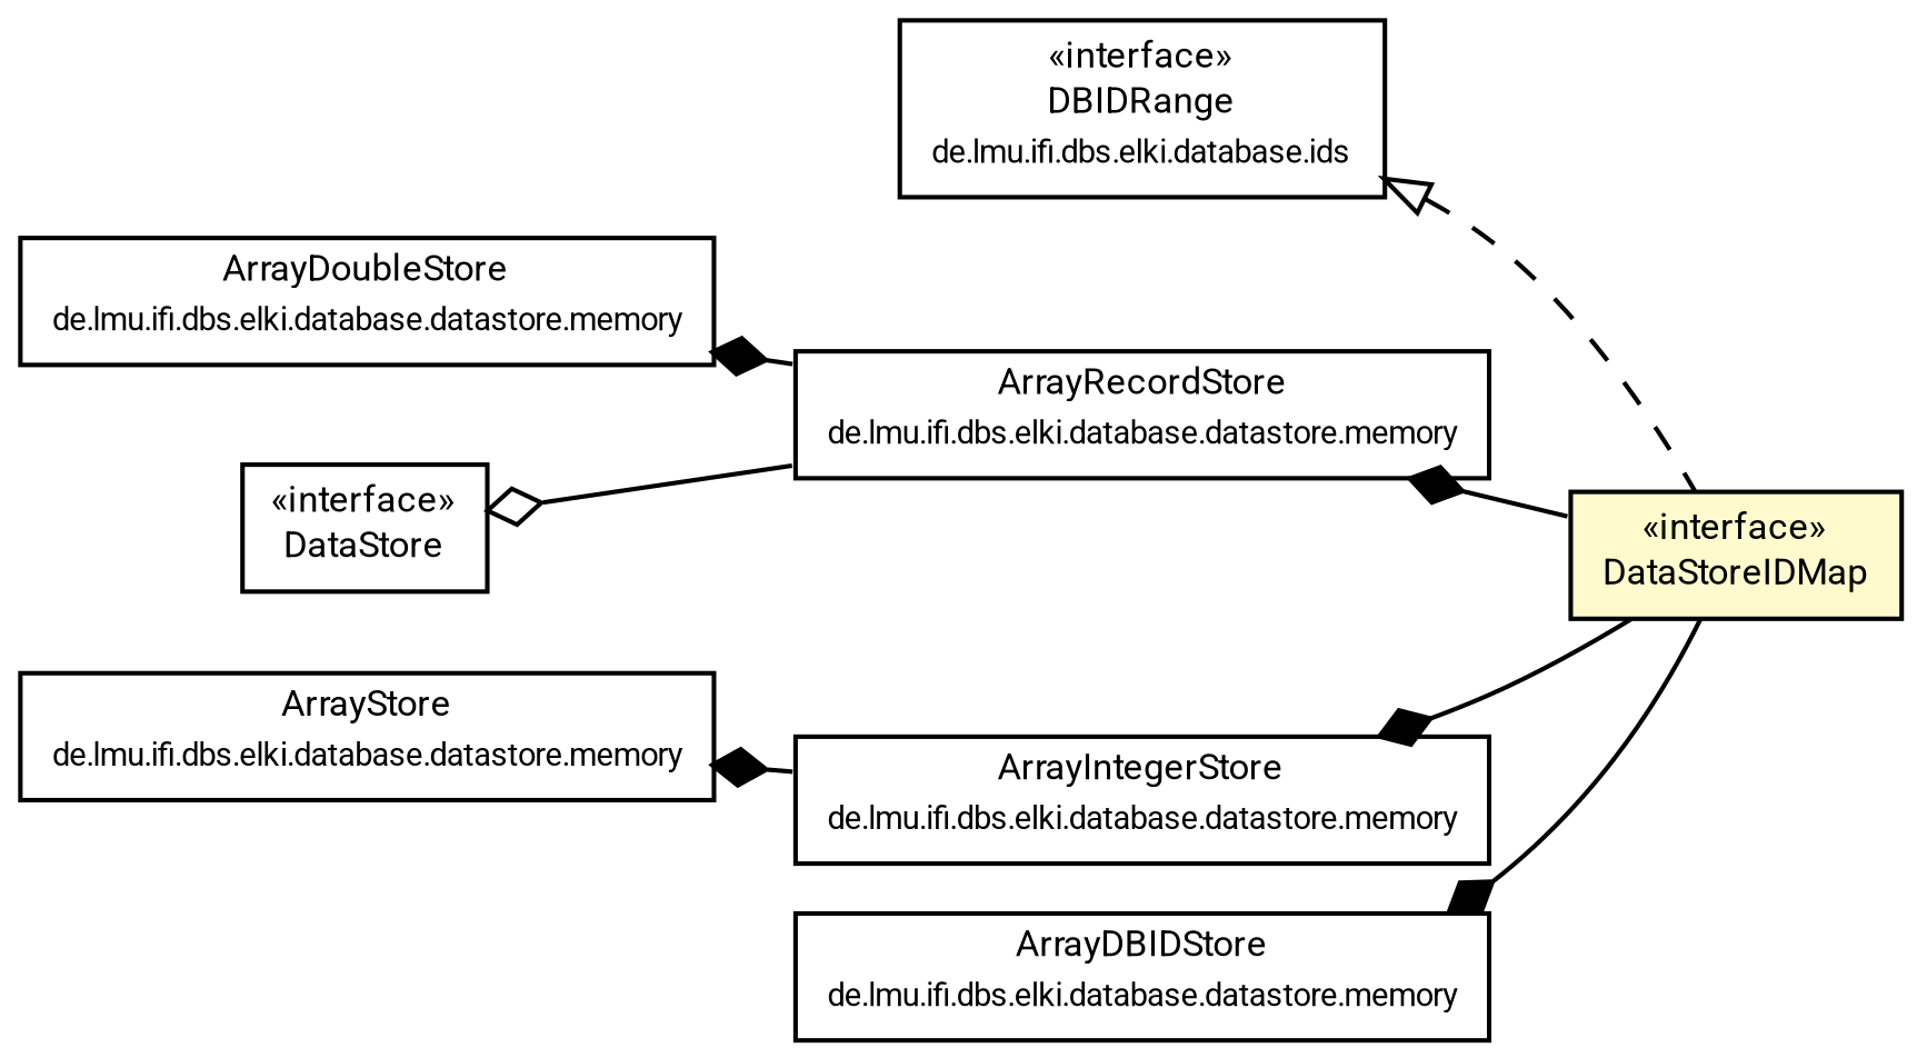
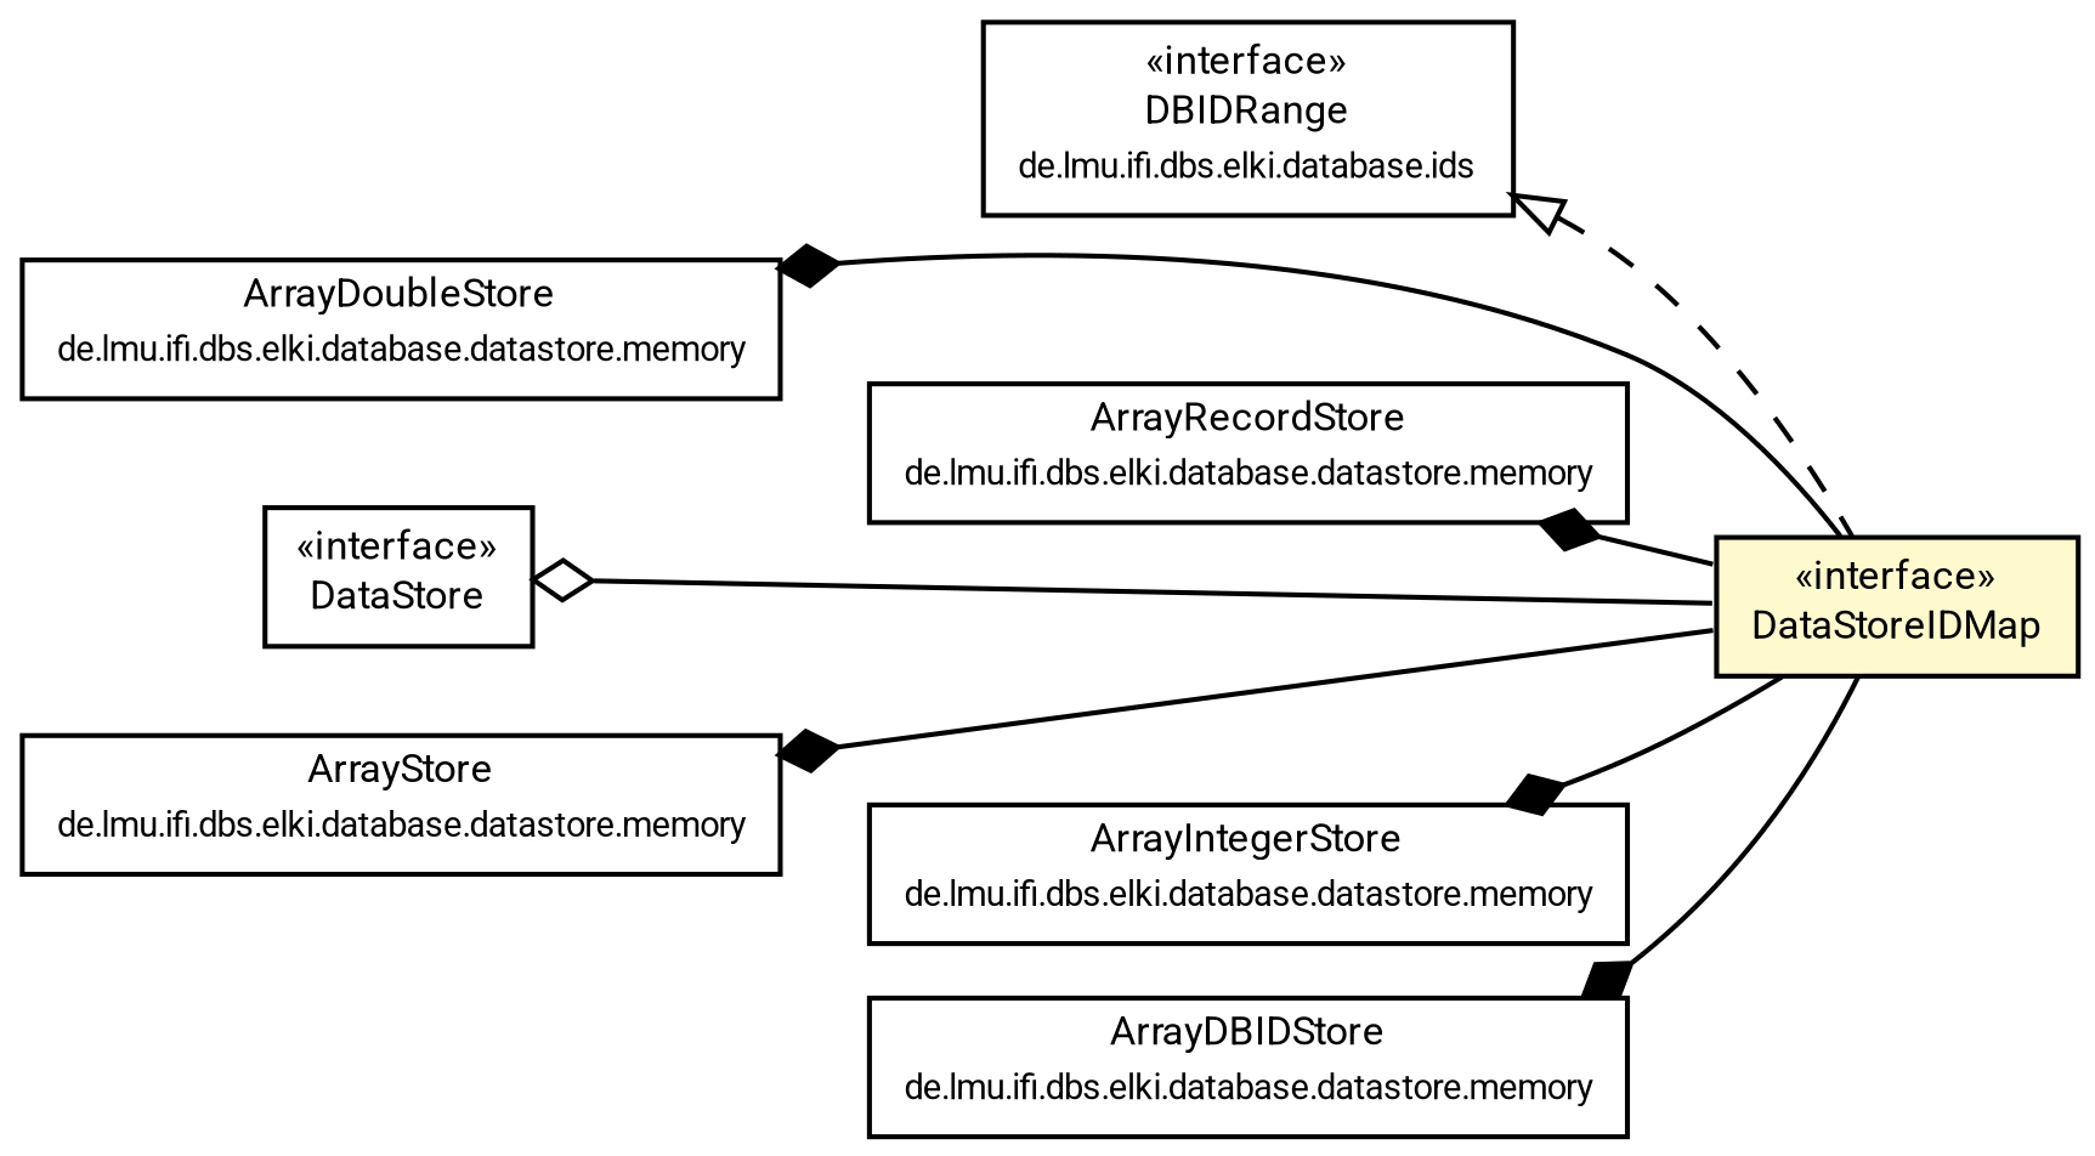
  digraph {
    nodesep=0.15
    rankdir=LR
    ranksep=0.25
    node [fontcolor=black fontname=Roboto fontsize=8 margin=0 shape=plaintext]
    edge [arrowtail=diamond color=black dir=back fontname=Roboto fontsize=7 labelfontname=Roboto labelfontsize=7 weight=6 arrowhead=none]
    n1 [height=0 label=<<table title="de.lmu.ifi.dbs.elki.database.ids.DBIDRange" border="0" cellborder="1" cellspacing="0" cellpadding="2" href="../ids/DBIDRange.html" target="_parent"> 		<tr><td><table border="0" cellspacing="0" cellpadding="1"> 		<tr><td align="center" balign="center"> &#171;interface&#187; </td></tr> 		<tr><td align="center" balign="center"> <font face="Roboto">DBIDRange</font> </td></tr> 		<tr><td align="center" balign="center"> <font face="Roboto" point-size="7.0">de.lmu.ifi.dbs.elki.database.ids</font> </td></tr> 		</table></td></tr> 		</table>> width=0]
    n2 [height=0 label=<<table title="de.lmu.ifi.dbs.elki.database.datastore.DataStoreIDMap" border="0" cellborder="1" cellspacing="0" cellpadding="2" bgcolor="lemonChiffon" href="DataStoreIDMap.html" target="_parent"> 		<tr><td><table border="0" cellspacing="0" cellpadding="1"> 		<tr><td align="center" balign="center"> &#171;interface&#187; </td></tr> 		<tr><td align="center" balign="center"> <font face="Roboto">DataStoreIDMap</font> </td></tr> 		</table></td></tr> 		</table>> width=0]
    n3 [height=0 label=<<table title="de.lmu.ifi.dbs.elki.database.datastore.memory.ArrayDoubleStore" border="0" cellborder="1" cellspacing="0" cellpadding="2" href="memory/ArrayDoubleStore.html" target="_parent"> 		<tr><td><table border="0" cellspacing="0" cellpadding="1"> 		<tr><td align="center" balign="center"> <font face="Roboto">ArrayDoubleStore</font> </td></tr> 		<tr><td align="center" balign="center"> <font face="Roboto" point-size="7.0">de.lmu.ifi.dbs.elki.database.datastore.memory</font> </td></tr> 		</table></td></tr> 		</table>> width=0]
    n4 [height=0 label=<<table title="de.lmu.ifi.dbs.elki.database.datastore.memory.ArrayStore" border="0" cellborder="1" cellspacing="0" cellpadding="2" href="memory/ArrayStore.html" target="_parent"> 		<tr><td><table border="0" cellspacing="0" cellpadding="1"> 		<tr><td align="center" balign="center"> <font face="Roboto">ArrayStore</font> </td></tr> 		<tr><td align="center" balign="center"> <font face="Roboto" point-size="7.0">de.lmu.ifi.dbs.elki.database.datastore.memory</font> </td></tr> 		</table></td></tr> 		</table>> width=0]
    n5 [height=0 label=<<table title="de.lmu.ifi.dbs.elki.database.datastore.memory.ArrayRecordStore" border="0" cellborder="1" cellspacing="0" cellpadding="2" href="memory/ArrayRecordStore.html" target="_parent"> 		<tr><td><table border="0" cellspacing="0" cellpadding="1"> 		<tr><td align="center" balign="center"> <font face="Roboto">ArrayRecordStore</font> </td></tr> 		<tr><td align="center" balign="center"> <font face="Roboto" point-size="7.0">de.lmu.ifi.dbs.elki.database.datastore.memory</font> </td></tr> 		</table></td></tr> 		</table>> width=0]
    n6 [height=0 label=<<table title="de.lmu.ifi.dbs.elki.database.datastore.memory.ArrayIntegerStore" border="0" cellborder="1" cellspacing="0" cellpadding="2" href="memory/ArrayIntegerStore.html" target="_parent"> 		<tr><td><table border="0" cellspacing="0" cellpadding="1"> 		<tr><td align="center" balign="center"> <font face="Roboto">ArrayIntegerStore</font> </td></tr> 		<tr><td align="center" balign="center"> <font face="Roboto" point-size="7.0">de.lmu.ifi.dbs.elki.database.datastore.memory</font> </td></tr> 		</table></td></tr> 		</table>> width=0]
    n7 [height=0 label=<<table title="de.lmu.ifi.dbs.elki.database.datastore.memory.ArrayDBIDStore" border="0" cellborder="1" cellspacing="0" cellpadding="2" href="memory/ArrayDBIDStore.html" target="_parent"> 		<tr><td><table border="0" cellspacing="0" cellpadding="1"> 		<tr><td align="center" balign="center"> <font face="Roboto">ArrayDBIDStore</font> </td></tr> 		<tr><td align="center" balign="center"> <font face="Roboto" point-size="7.0">de.lmu.ifi.dbs.elki.database.datastore.memory</font> </td></tr> 		</table></td></tr> 		</table>> width=0]
    n8 [height=0 label=<<table title="de.lmu.ifi.dbs.elki.database.datastore.DataStore" border="0" cellborder="1" cellspacing="0" cellpadding="2" href="DataStore.html" target="_parent"> 		<tr><td><table border="0" cellspacing="0" cellpadding="1"> 		<tr><td align="center" balign="center"> &#171;interface&#187; </td></tr> 		<tr><td align="center" balign="center"> <font face="Roboto">DataStore</font> </td></tr> 		</table></td></tr> 		</table>> width=0]
    n1 -> n2 [arrowtail=empty style=dashed weight=9 arrowhead=""]
-   n3 -> n5
-   n4 -> n6
+   n3 -> n2
+   n4 -> n2
    n5 -> n2
    n6 -> n2
    n7 -> n2
-   n8 -> n5 [arrowtail=ediamond weight=4]
+   n8 -> n2 [arrowtail=ediamond weight=4]
  }
